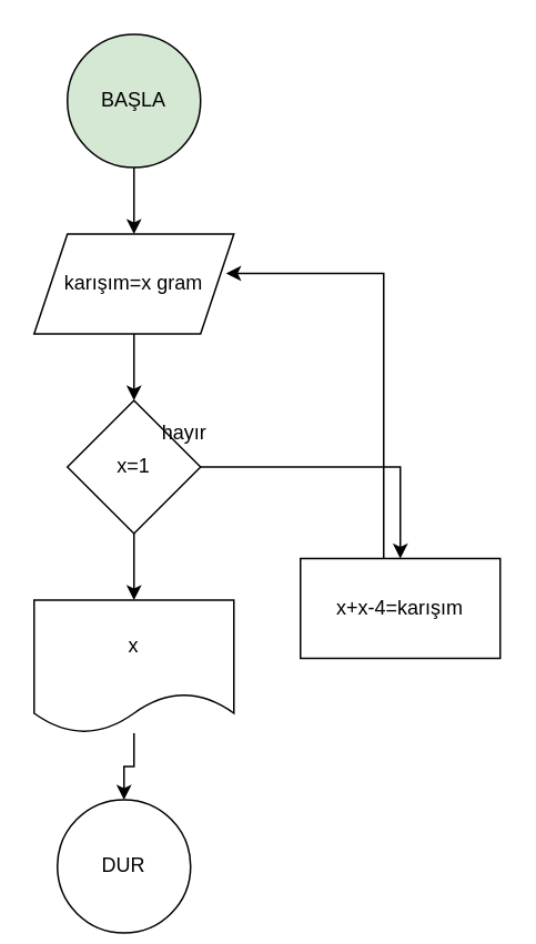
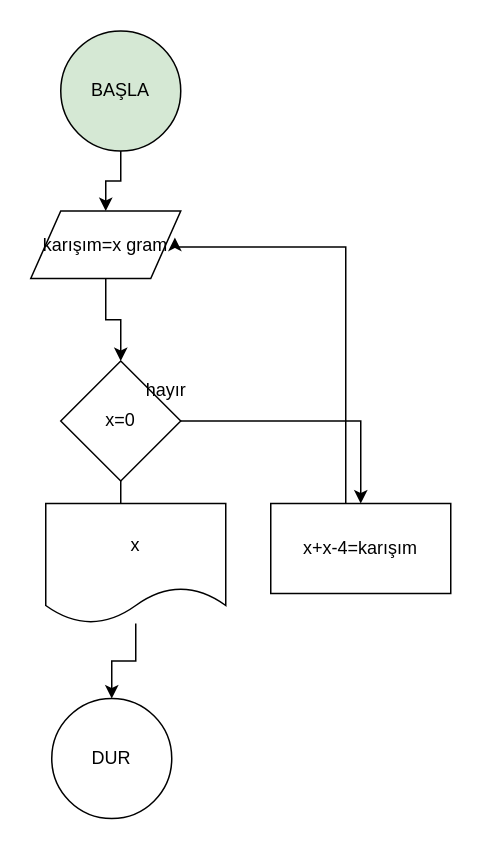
  <mxCell id="0" />
  <mxCell id="1" parent="0" />
  <mxCell id="2" value="" style="edgeStyle=orthogonalEdgeStyle;rounded=0;orthogonalLoop=1;jettySize=auto;html=1;" edge="1" parent="1" source="3" target="6"><mxGeometry relative="1" as="geometry" /></mxCell>
  <mxCell id="3" value="BAŞLA" style="ellipse;whiteSpace=wrap;html=1;aspect=fixed;fillColor=#d5e8d4;" vertex="1" parent="1"><mxGeometry x="40" y="20" width="80" height="80" as="geometry" /></mxCell>
- <mxCell id="4" value="DUR" style="ellipse;whiteSpace=wrap;html=1;aspect=fixed;" vertex="1" parent="1"><mxGeometry x="34" y="480" width="80" height="80" as="geometry" /></mxCell>
+ <mxCell id="4" value="DUR" style="ellipse;whiteSpace=wrap;html=1;aspect=fixed;" vertex="1" parent="1"><mxGeometry x="34" y="465" width="80" height="80" as="geometry" /></mxCell>
  <mxCell id="5" value="" style="edgeStyle=orthogonalEdgeStyle;rounded=0;orthogonalLoop=1;jettySize=auto;html=1;" edge="1" parent="1" source="6" target="9"><mxGeometry relative="1" as="geometry" /></mxCell>
- <mxCell id="6" value="karışım=x gram" style="shape=parallelogram;perimeter=parallelogramPerimeter;whiteSpace=wrap;html=1;fixedSize=1;" vertex="1" parent="1"><mxGeometry x="20" y="140" width="120" height="60" as="geometry" /></mxCell>
+ <mxCell id="6" value="karışım=x gram" style="shape=parallelogram;perimeter=parallelogramPerimeter;whiteSpace=wrap;html=1;fixedSize=1;" vertex="1" parent="1"><mxGeometry x="20" y="140" width="100" height="45" as="geometry" /></mxCell>
  <mxCell id="7" value="" style="edgeStyle=orthogonalEdgeStyle;rounded=0;orthogonalLoop=1;jettySize=auto;html=1;" edge="1" parent="1" source="9" target="11"><mxGeometry relative="1" as="geometry" /></mxCell>
  <mxCell id="8" value="" style="edgeStyle=orthogonalEdgeStyle;rounded=0;orthogonalLoop=1;jettySize=auto;html=1;" edge="1" parent="1" source="9" target="13"><mxGeometry relative="1" as="geometry" /></mxCell>
- <mxCell id="9" value="x=1" style="rhombus;whiteSpace=wrap;html=1;" vertex="1" parent="1"><mxGeometry x="40" y="240" width="80" height="80" as="geometry" /></mxCell>
+ <mxCell id="9" value="x=0" style="rhombus;whiteSpace=wrap;html=1;" vertex="1" parent="1"><mxGeometry x="40" y="240" width="80" height="80" as="geometry" /></mxCell>
  <mxCell id="10" value="" style="edgeStyle=orthogonalEdgeStyle;rounded=0;orthogonalLoop=1;jettySize=auto;html=1;" edge="1" parent="1" source="11" target="4"><mxGeometry relative="1" as="geometry" /></mxCell>
- <mxCell id="11" value="x" style="shape=document;whiteSpace=wrap;html=1;boundedLbl=1;" vertex="1" parent="1"><mxGeometry x="20" y="360" width="120" height="80" as="geometry" /></mxCell>
+ <mxCell id="11" value="x" style="shape=document;whiteSpace=wrap;html=1;boundedLbl=1;" vertex="1" parent="1"><mxGeometry x="30" y="335" width="120" height="80" as="geometry" /></mxCell>
  <mxCell id="12" style="edgeStyle=orthogonalEdgeStyle;rounded=0;orthogonalLoop=1;jettySize=auto;html=1;entryX=0.961;entryY=0.394;entryDx=0;entryDy=0;entryPerimeter=0;" edge="1" parent="1" source="13" target="6"><mxGeometry relative="1" as="geometry"><Array as="points"><mxPoint x="230" y="164" /></Array></mxGeometry></mxCell>
  <mxCell id="13" value="x+x-4=karışım" style="whiteSpace=wrap;html=1;" vertex="1" parent="1"><mxGeometry x="180" y="335" width="120" height="60" as="geometry" /></mxCell>
  <mxCell id="14" value="hayır" style="text;html=1;align=center;verticalAlign=middle;resizable=0;points=[];autosize=1;strokeColor=none;" vertex="1" parent="1"><mxGeometry x="90" y="250" width="40" height="20" as="geometry" /></mxCell>
